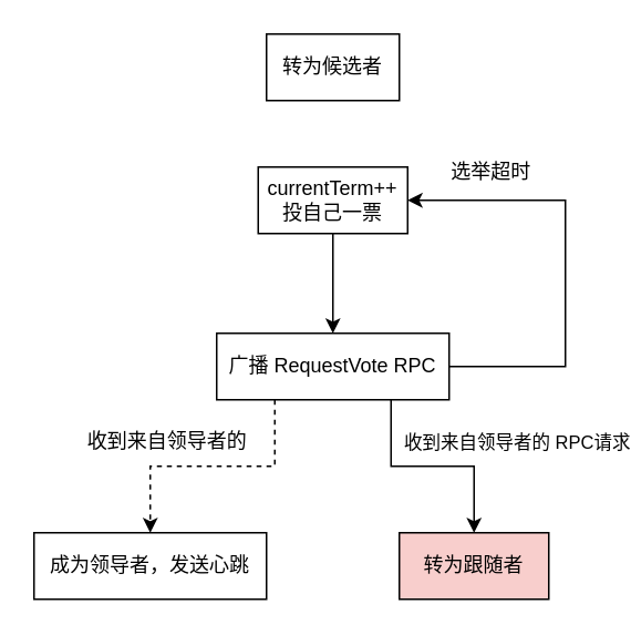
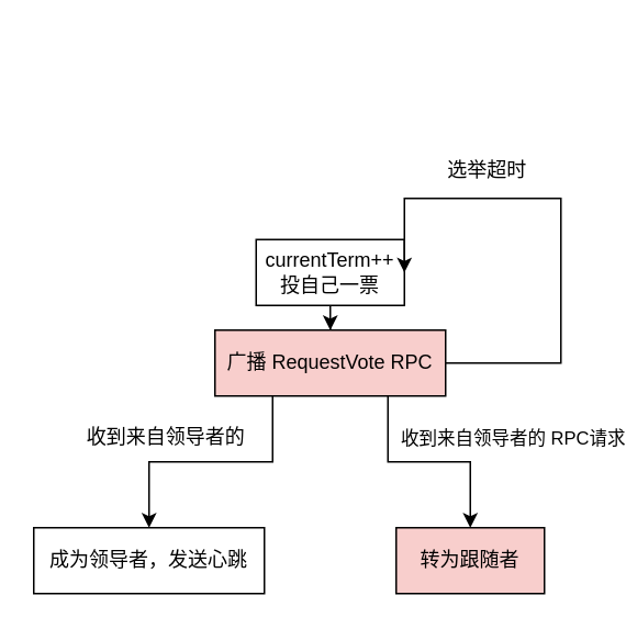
  <mxCell id="0" />
  <mxCell id="1" parent="0" />
- <mxCell id="2" value="转为候选者" style="rounded=0;whiteSpace=wrap;html=1;" vertex="1" parent="1"><mxGeometry x="160" y="20" width="80" height="40" as="geometry" /></mxCell>
  <mxCell id="3" style="edgeStyle=orthogonalEdgeStyle;rounded=0;orthogonalLoop=1;jettySize=auto;html=1;entryX=0.5;entryY=0;entryDx=0;entryDy=0;" edge="1" parent="1" source="4" target="9"><mxGeometry relative="1" as="geometry" /></mxCell>
- <mxCell id="4" value="currentTerm++&lt;div&gt;投自己一票&lt;/div&gt;" style="rounded=0;whiteSpace=wrap;html=1;" vertex="1" parent="1"><mxGeometry x="155" y="100" width="90" height="40" as="geometry" /></mxCell>
- <mxCell id="5" style="edgeStyle=orthogonalEdgeStyle;rounded=0;orthogonalLoop=1;jettySize=auto;html=1;exitX=0.25;exitY=1;exitDx=0;exitDy=0;entryX=0.5;entryY=0;entryDx=0;entryDy=0;dashed=1;" edge="1" parent="1" source="9" target="10"><mxGeometry relative="1" as="geometry" /></mxCell>
+ <mxCell id="4" value="currentTerm++&lt;div&gt;投自己一票&lt;/div&gt;" style="rounded=0;whiteSpace=wrap;html=1;" vertex="1" parent="1"><mxGeometry x="155" y="145" width="90" height="40" as="geometry" /></mxCell>
+ <mxCell id="5" style="edgeStyle=orthogonalEdgeStyle;rounded=0;orthogonalLoop=1;jettySize=auto;html=1;exitX=0.25;exitY=1;exitDx=0;exitDy=0;entryX=0.5;entryY=0;entryDx=0;entryDy=0;" edge="1" parent="1" source="9" target="10"><mxGeometry relative="1" as="geometry" /></mxCell>
  <mxCell id="6" style="edgeStyle=orthogonalEdgeStyle;rounded=0;orthogonalLoop=1;jettySize=auto;html=1;exitX=0.75;exitY=1;exitDx=0;exitDy=0;entryX=0.5;entryY=0;entryDx=0;entryDy=0;" edge="1" parent="1" source="9" target="11"><mxGeometry relative="1" as="geometry" /></mxCell>
  <mxCell id="7" value="收到来自领导者的 RPC请求" style="edgeLabel;html=1;align=center;verticalAlign=middle;resizable=0;points=[];" vertex="1" connectable="0" parent="6"><mxGeometry x="-0.615" relative="1" as="geometry"><mxPoint x="75" as="offset" /></mxGeometry></mxCell>
  <mxCell id="8" style="edgeStyle=orthogonalEdgeStyle;rounded=0;orthogonalLoop=1;jettySize=auto;html=1;entryX=1;entryY=0.5;entryDx=0;entryDy=0;exitX=1;exitY=0.5;exitDx=0;exitDy=0;" edge="1" parent="1" source="9" target="4"><mxGeometry relative="1" as="geometry"><Array as="points"><mxPoint x="340" y="220" /><mxPoint x="340" y="120" /></Array></mxGeometry></mxCell>
- <mxCell id="9" value="广播 RequestVote RPC" style="rounded=0;whiteSpace=wrap;html=1;" vertex="1" parent="1"><mxGeometry x="130" y="200" width="140" height="40" as="geometry" /></mxCell>
+ <mxCell id="9" value="广播 RequestVote RPC" style="rounded=0;whiteSpace=wrap;html=1;fillColor=#f8cecc;" vertex="1" parent="1"><mxGeometry x="130" y="200" width="140" height="40" as="geometry" /></mxCell>
  <mxCell id="10" value="成为领导者，发送心跳" style="rounded=0;whiteSpace=wrap;html=1;" vertex="1" parent="1"><mxGeometry x="20" y="320" width="140" height="40" as="geometry" /></mxCell>
  <mxCell id="11" value="转为跟随者" style="rounded=0;whiteSpace=wrap;html=1;fillColor=#f8cecc;" vertex="1" parent="1"><mxGeometry x="240" y="320" width="90" height="40" as="geometry" /></mxCell>
  <mxCell id="12" value="收到来自领导者的" style="text;html=1;align=center;verticalAlign=middle;resizable=0;points=[];autosize=1;strokeColor=none;fillColor=none;" vertex="1" parent="1"><mxGeometry x="30" y="250" width="140" height="30" as="geometry" /></mxCell>
  <mxCell id="13" value="选举超时" style="text;html=1;align=center;verticalAlign=middle;resizable=0;points=[];autosize=1;strokeColor=none;fillColor=none;" vertex="1" parent="1"><mxGeometry x="260" y="88" width="70" height="30" as="geometry" /></mxCell>
